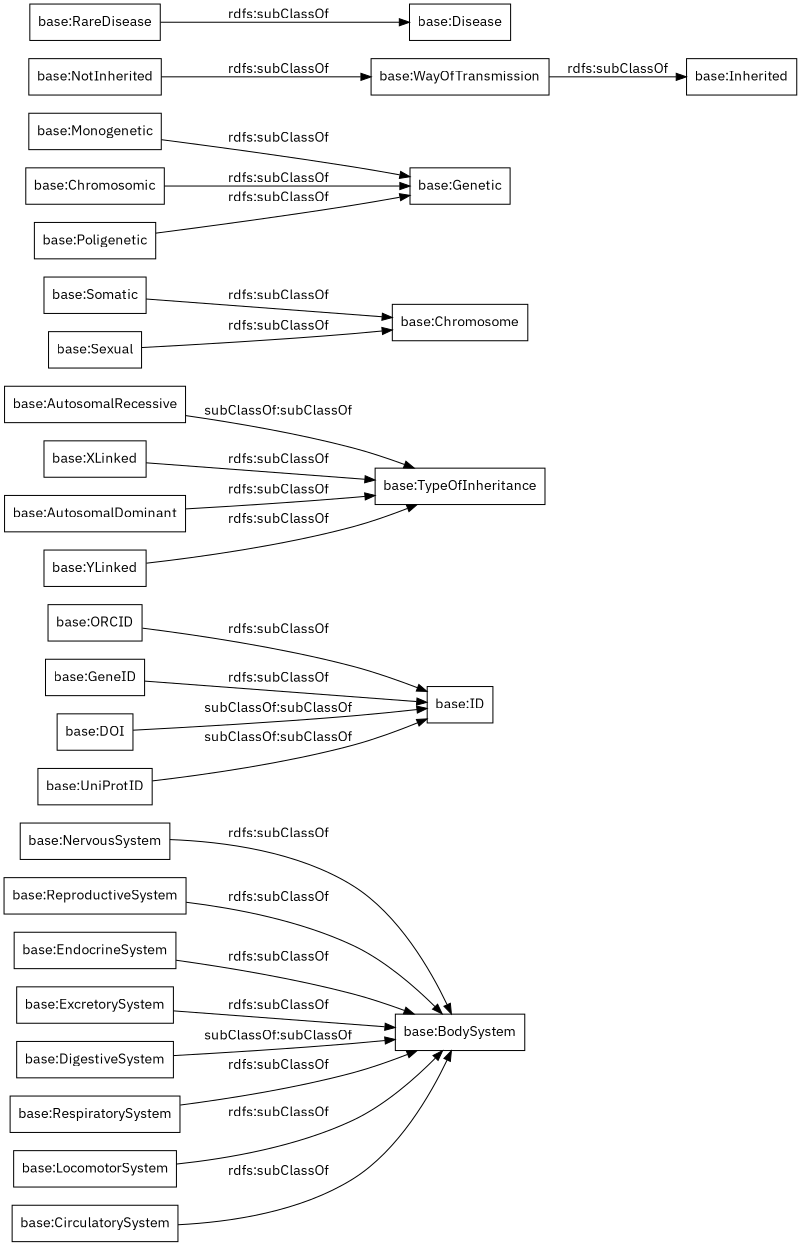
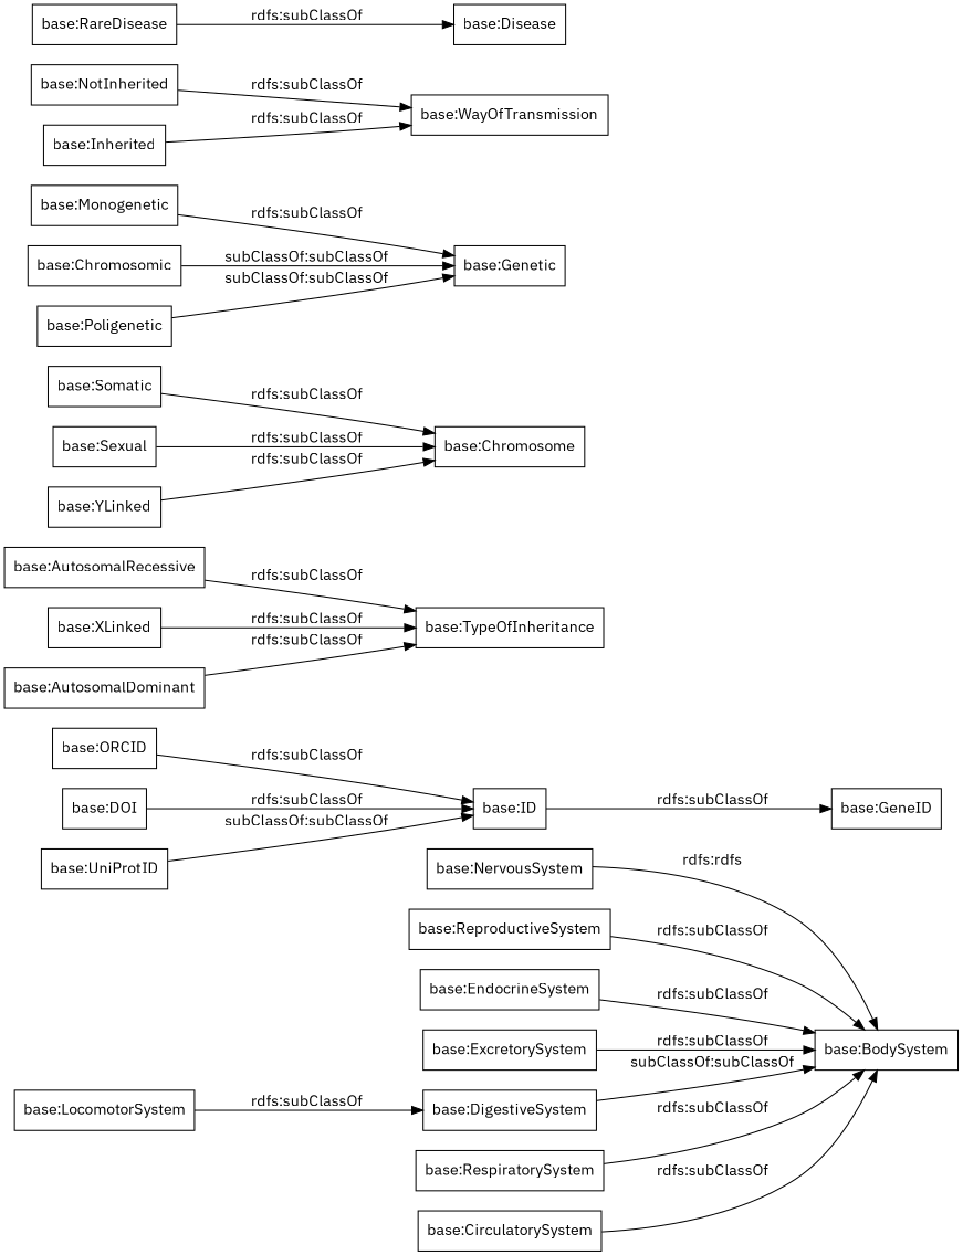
  digraph {
    fontname="IBM Plex Sans"
    rankdir=LR
    node [color=black fontname="IBM Plex Sans" shape=rectangle]
    edge [fontname="IBM Plex Sans"]
    "base:NervousSystem"
    "base:BodySystem"
    "base:ReproductiveSystem"
    "base:ORCID"
    "base:ID"
    "base:GeneID"
    "base:AutosomalRecessive"
    "base:TypeOfInheritance"
    "base:DOI"
    "base:EndocrineSystem"
    "base:Somatic"
    "base:Chromosome"
    "base:ExcretorySystem"
    "base:Monogenetic"
    "base:Genetic"
    "base:DigestiveSystem"
    "base:Chromosomic"
    "base:XLinked"
    "base:Poligenetic"
    "base:NotInherited"
    "base:WayOfTransmission"
    "base:AutosomalDominant"
    "base:Sexual"
    "base:RespiratorySystem"
    "base:LocomotorSystem"
    "base:UniProtID"
    "base:Inherited"
    "base:RareDisease"
    "base:Disease"
    "base:CirculatorySystem"
    "base:YLinked"
-   "base:NervousSystem" -> "base:BodySystem" [label="rdfs:subClassOf"]
+   "base:NervousSystem" -> "base:BodySystem" [label="rdfs:rdfs"]
    "base:ReproductiveSystem" -> "base:BodySystem" [label="rdfs:subClassOf"]
    "base:ORCID" -> "base:ID" [label="rdfs:subClassOf"]
-   "base:GeneID" -> "base:ID" [label="rdfs:subClassOf"]
-   "base:AutosomalRecessive" -> "base:TypeOfInheritance" [label="subClassOf:subClassOf"]
-   "base:DOI" -> "base:ID" [label="subClassOf:subClassOf"]
+   "base:ID" -> "base:GeneID" [label="rdfs:subClassOf"]
+   "base:AutosomalRecessive" -> "base:TypeOfInheritance" [label="rdfs:subClassOf"]
+   "base:DOI" -> "base:ID" [label="rdfs:subClassOf"]
    "base:EndocrineSystem" -> "base:BodySystem" [label="rdfs:subClassOf"]
    "base:Somatic" -> "base:Chromosome" [label="rdfs:subClassOf"]
    "base:ExcretorySystem" -> "base:BodySystem" [label="rdfs:subClassOf"]
    "base:Monogenetic" -> "base:Genetic" [label="rdfs:subClassOf"]
    "base:DigestiveSystem" -> "base:BodySystem" [label="subClassOf:subClassOf"]
-   "base:Chromosomic" -> "base:Genetic" [label="rdfs:subClassOf"]
+   "base:Chromosomic" -> "base:Genetic" [label="subClassOf:subClassOf"]
    "base:XLinked" -> "base:TypeOfInheritance" [label="rdfs:subClassOf"]
-   "base:Poligenetic" -> "base:Genetic" [label="rdfs:subClassOf"]
+   "base:Poligenetic" -> "base:Genetic" [label="subClassOf:subClassOf"]
    "base:NotInherited" -> "base:WayOfTransmission" [label="rdfs:subClassOf"]
    "base:AutosomalDominant" -> "base:TypeOfInheritance" [label="rdfs:subClassOf"]
    "base:Sexual" -> "base:Chromosome" [label="rdfs:subClassOf"]
    "base:RespiratorySystem" -> "base:BodySystem" [label="rdfs:subClassOf"]
-   "base:LocomotorSystem" -> "base:BodySystem" [label="rdfs:subClassOf"]
+   "base:LocomotorSystem" -> "base:DigestiveSystem" [label="rdfs:subClassOf"]
    "base:UniProtID" -> "base:ID" [label="subClassOf:subClassOf"]
-   "base:WayOfTransmission" -> "base:Inherited" [label="rdfs:subClassOf"]
+   "base:Inherited" -> "base:WayOfTransmission" [label="rdfs:subClassOf"]
    "base:RareDisease" -> "base:Disease" [label="rdfs:subClassOf"]
    "base:CirculatorySystem" -> "base:BodySystem" [label="rdfs:subClassOf"]
-   "base:YLinked" -> "base:TypeOfInheritance" [label="rdfs:subClassOf"]
+   "base:YLinked" -> "base:Chromosome" [label="rdfs:subClassOf"]
  }
